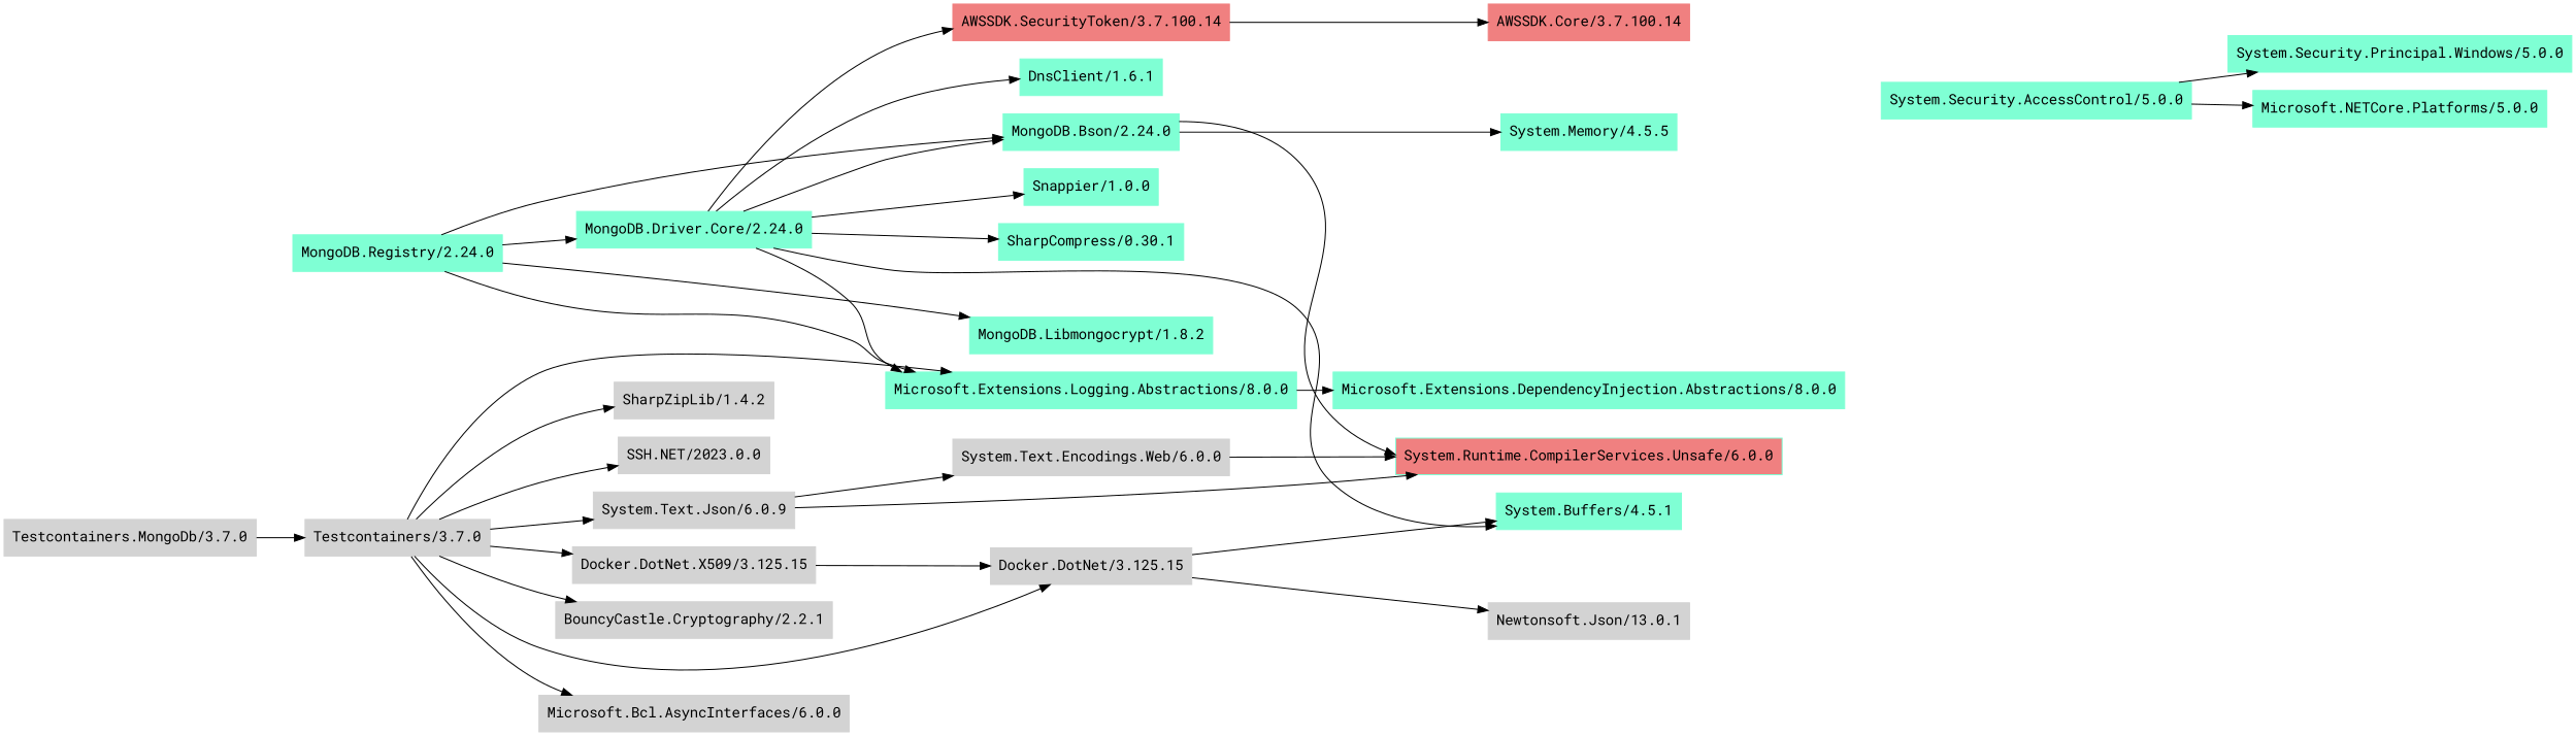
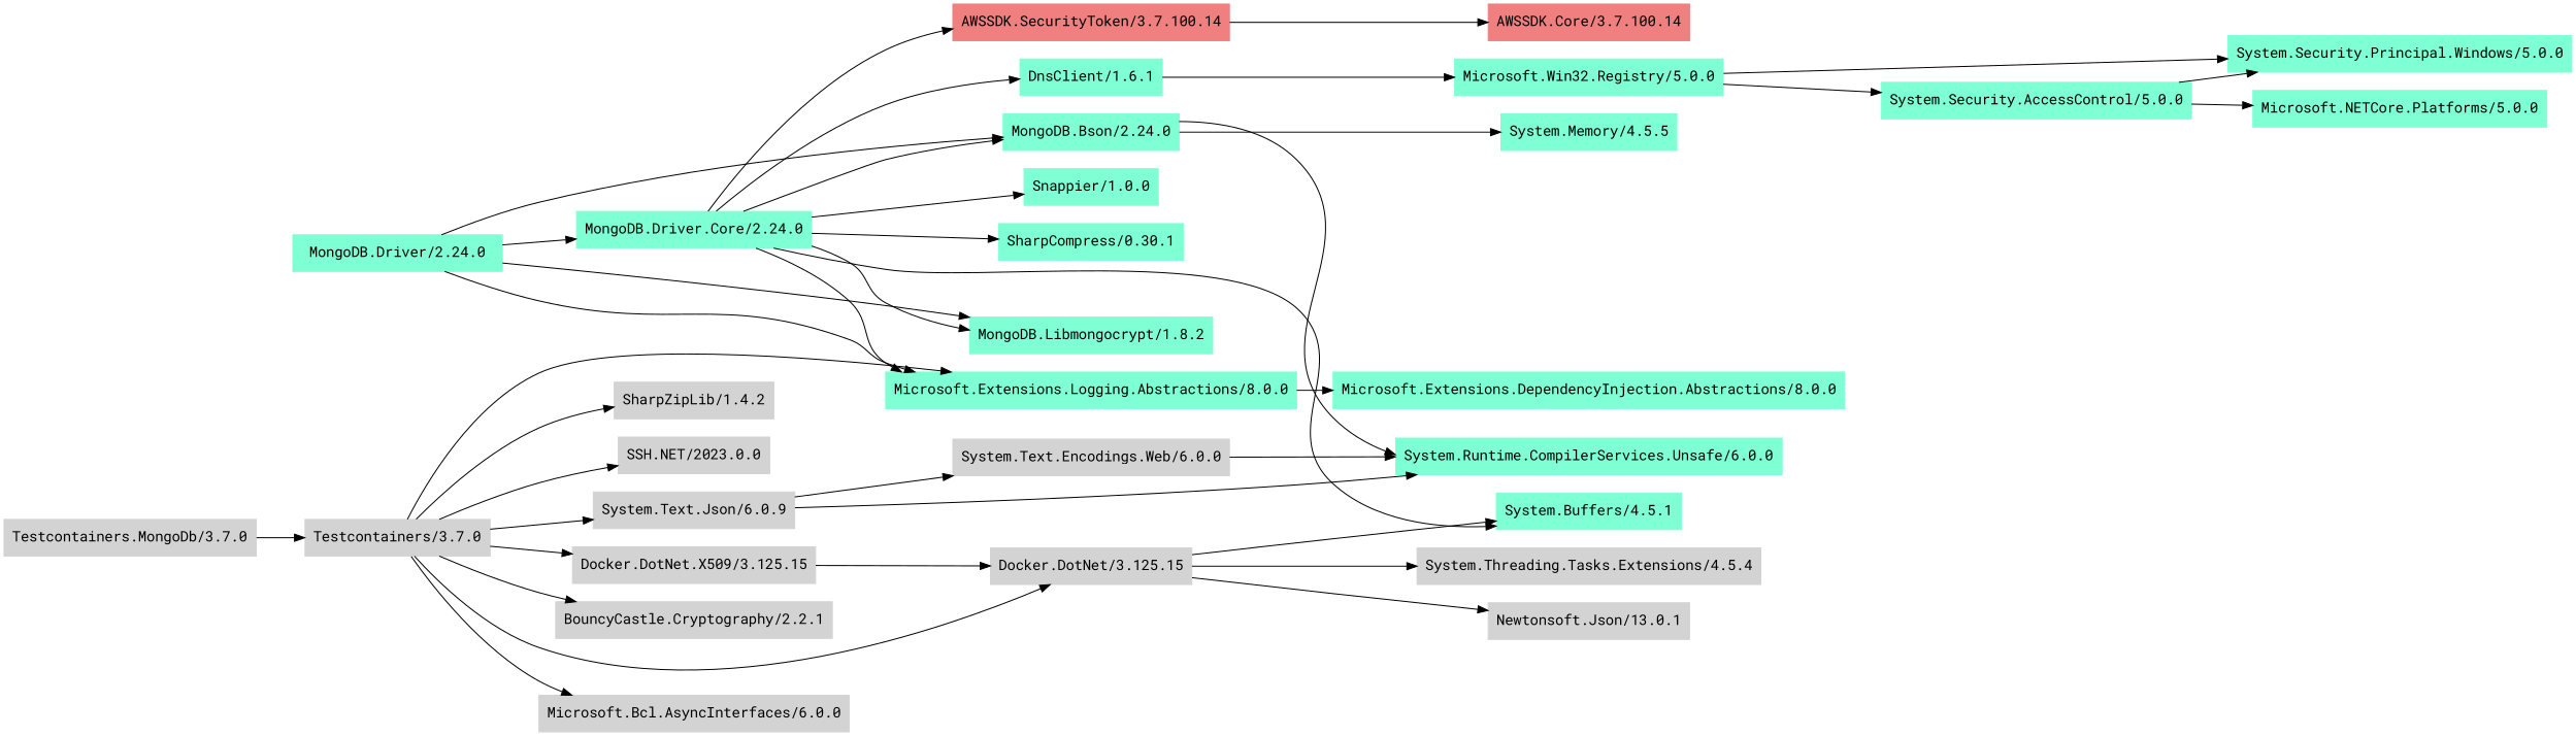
  digraph {
    fontname="Roboto Mono"
    rankdir=LR
    node [color=aquamarine fontname="Roboto Mono" shape=box style=filled]
    edge [fontname="Roboto Mono"]
    "AWSSDK.Core/3.7.100.14" [color=lightcoral]
    "AWSSDK.SecurityToken/3.7.100.14" [color=lightcoral]
    "BouncyCastle.Cryptography/2.2.1" [color=lightgray]
    "DnsClient/1.6.1"
+   "Microsoft.Win32.Registry/5.0.0"
    "System.Security.AccessControl/5.0.0"
    "System.Security.Principal.Windows/5.0.0"
    "Docker.DotNet.X509/3.125.15" [color=lightgray]
    "Docker.DotNet/3.125.15" [color=lightgray]
    "Newtonsoft.Json/13.0.1" [color=lightgray]
    "System.Buffers/4.5.1"
+   "System.Threading.Tasks.Extensions/4.5.4" [color=lightgray]
    "Microsoft.Bcl.AsyncInterfaces/6.0.0" [color=lightgray]
    "Microsoft.Extensions.Logging.Abstractions/8.0.0"
    "Microsoft.Extensions.DependencyInjection.Abstractions/8.0.0"
    "Microsoft.NETCore.Platforms/5.0.0"
    "MongoDB.Bson/2.24.0"
    "System.Memory/4.5.5"
-   "System.Runtime.CompilerServices.Unsafe/6.0.0" [fillcolor=lightcoral]
+   "System.Runtime.CompilerServices.Unsafe/6.0.0"
    "MongoDB.Driver.Core/2.24.0"
    "MongoDB.Libmongocrypt/1.8.2"
    "SharpCompress/0.30.1"
    "Snappier/1.0.0"
-   "MongoDB.Driver/2.24.0" [label="MongoDB.Registry/2.24.0"]
+   "MongoDB.Driver/2.24.0"
    "SharpZipLib/1.4.2" [color=lightgray]
    "SSH.NET/2023.0.0" [color=lightgray]
    "System.Text.Encodings.Web/6.0.0" [color=lightgray]
    "System.Text.Json/6.0.9" [color=lightgray]
    "Testcontainers.MongoDb/3.7.0" [color=lightgray]
    "Testcontainers/3.7.0" [color=lightgray]
    "AWSSDK.SecurityToken/3.7.100.14" -> "AWSSDK.Core/3.7.100.14"
+   "DnsClient/1.6.1" -> "Microsoft.Win32.Registry/5.0.0"
+   "Microsoft.Win32.Registry/5.0.0" -> "System.Security.AccessControl/5.0.0"
+   "Microsoft.Win32.Registry/5.0.0" -> "System.Security.Principal.Windows/5.0.0"
    "System.Security.AccessControl/5.0.0" -> "System.Security.Principal.Windows/5.0.0"
    "System.Security.AccessControl/5.0.0" -> "Microsoft.NETCore.Platforms/5.0.0"
    "Docker.DotNet.X509/3.125.15" -> "Docker.DotNet/3.125.15"
    "Docker.DotNet/3.125.15" -> "Newtonsoft.Json/13.0.1"
    "Docker.DotNet/3.125.15" -> "System.Buffers/4.5.1"
+   "Docker.DotNet/3.125.15" -> "System.Threading.Tasks.Extensions/4.5.4"
    "Microsoft.Extensions.Logging.Abstractions/8.0.0" -> "Microsoft.Extensions.DependencyInjection.Abstractions/8.0.0"
    "MongoDB.Bson/2.24.0" -> "System.Memory/4.5.5"
    "MongoDB.Bson/2.24.0" -> "System.Runtime.CompilerServices.Unsafe/6.0.0"
    "MongoDB.Driver.Core/2.24.0" -> "AWSSDK.SecurityToken/3.7.100.14"
    "MongoDB.Driver.Core/2.24.0" -> "DnsClient/1.6.1"
    "MongoDB.Driver.Core/2.24.0" -> "System.Buffers/4.5.1"
    "MongoDB.Driver.Core/2.24.0" -> "Microsoft.Extensions.Logging.Abstractions/8.0.0"
    "MongoDB.Driver.Core/2.24.0" -> "MongoDB.Bson/2.24.0"
+   "MongoDB.Driver.Core/2.24.0" -> "MongoDB.Libmongocrypt/1.8.2"
    "MongoDB.Driver.Core/2.24.0" -> "SharpCompress/0.30.1"
    "MongoDB.Driver.Core/2.24.0" -> "Snappier/1.0.0"
    "MongoDB.Driver/2.24.0" -> "Microsoft.Extensions.Logging.Abstractions/8.0.0"
    "MongoDB.Driver/2.24.0" -> "MongoDB.Bson/2.24.0"
    "MongoDB.Driver/2.24.0" -> "MongoDB.Driver.Core/2.24.0"
    "MongoDB.Driver/2.24.0" -> "MongoDB.Libmongocrypt/1.8.2"
    "System.Text.Encodings.Web/6.0.0" -> "System.Runtime.CompilerServices.Unsafe/6.0.0"
    "System.Text.Json/6.0.9" -> "System.Runtime.CompilerServices.Unsafe/6.0.0"
    "System.Text.Json/6.0.9" -> "System.Text.Encodings.Web/6.0.0"
    "Testcontainers.MongoDb/3.7.0" -> "Testcontainers/3.7.0"
    "Testcontainers/3.7.0" -> "BouncyCastle.Cryptography/2.2.1"
    "Testcontainers/3.7.0" -> "Docker.DotNet.X509/3.125.15"
    "Testcontainers/3.7.0" -> "Docker.DotNet/3.125.15"
    "Testcontainers/3.7.0" -> "Microsoft.Bcl.AsyncInterfaces/6.0.0"
    "Testcontainers/3.7.0" -> "Microsoft.Extensions.Logging.Abstractions/8.0.0"
    "Testcontainers/3.7.0" -> "SharpZipLib/1.4.2"
    "Testcontainers/3.7.0" -> "SSH.NET/2023.0.0"
    "Testcontainers/3.7.0" -> "System.Text.Json/6.0.9"
  }
